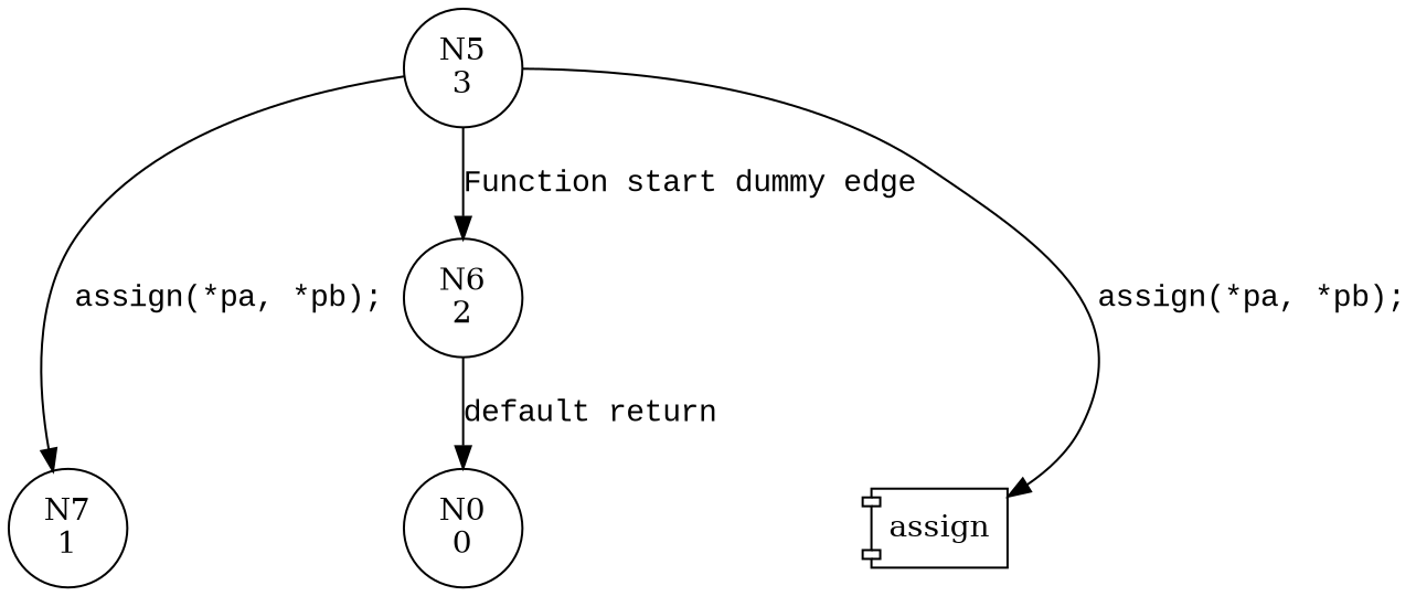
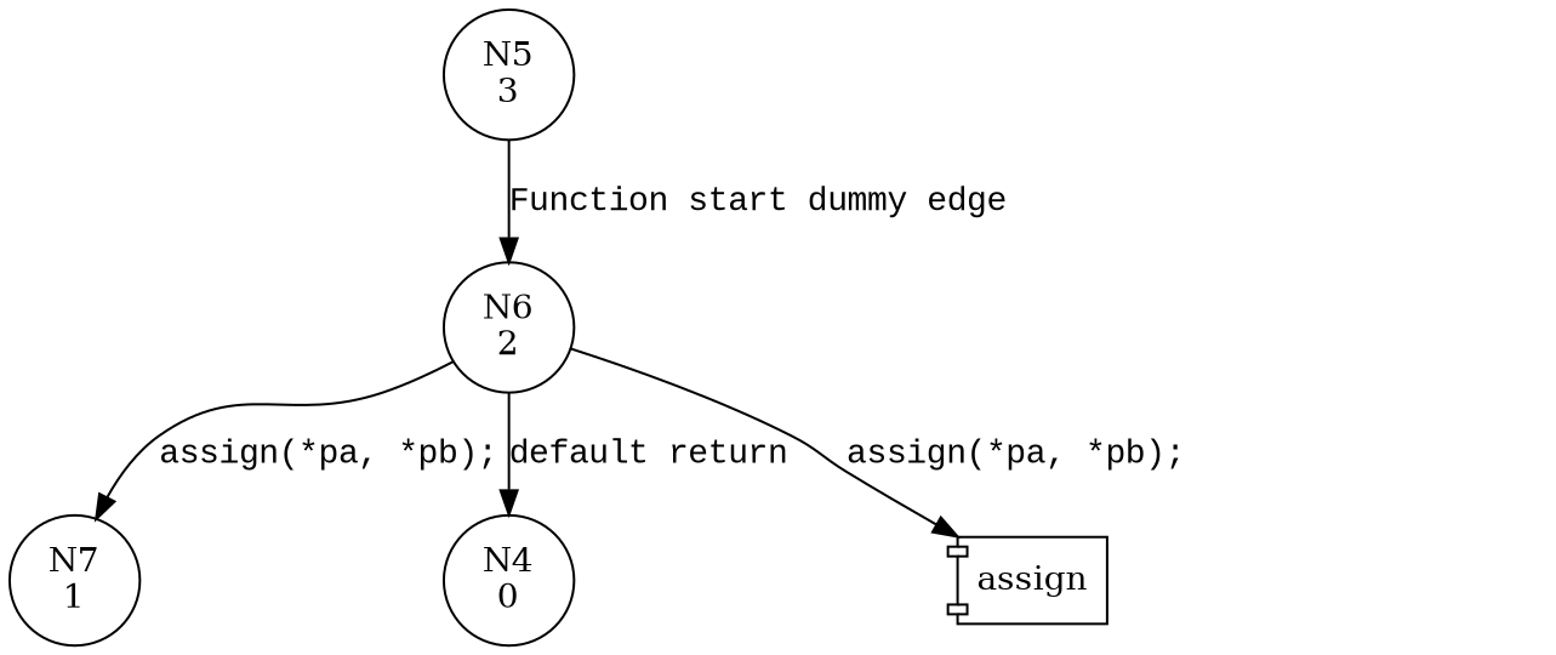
  digraph {
    node [shape=circle]
    edge [fontname="Courier New"]
    n1 [label="N5\n3"]
    n2 [label="N6\n2"]
    n3 [label="N7\n1"]
    n4 [label=assign shape=component]
-   n5 [label="N0\n0"]
+   n5 [label="N4\n0"]
    n1 -> n2 [label="Function start dummy edge"]
-   n1 -> n3 [label="assign(*pa, *pb);"]
-   n1 -> n4 [label="assign(*pa, *pb);"]
+   n2 -> n3 [label="assign(*pa, *pb);"]
+   n2 -> n4 [label="assign(*pa, *pb);"]
    n2 -> n5 [label="default return"]
  }
